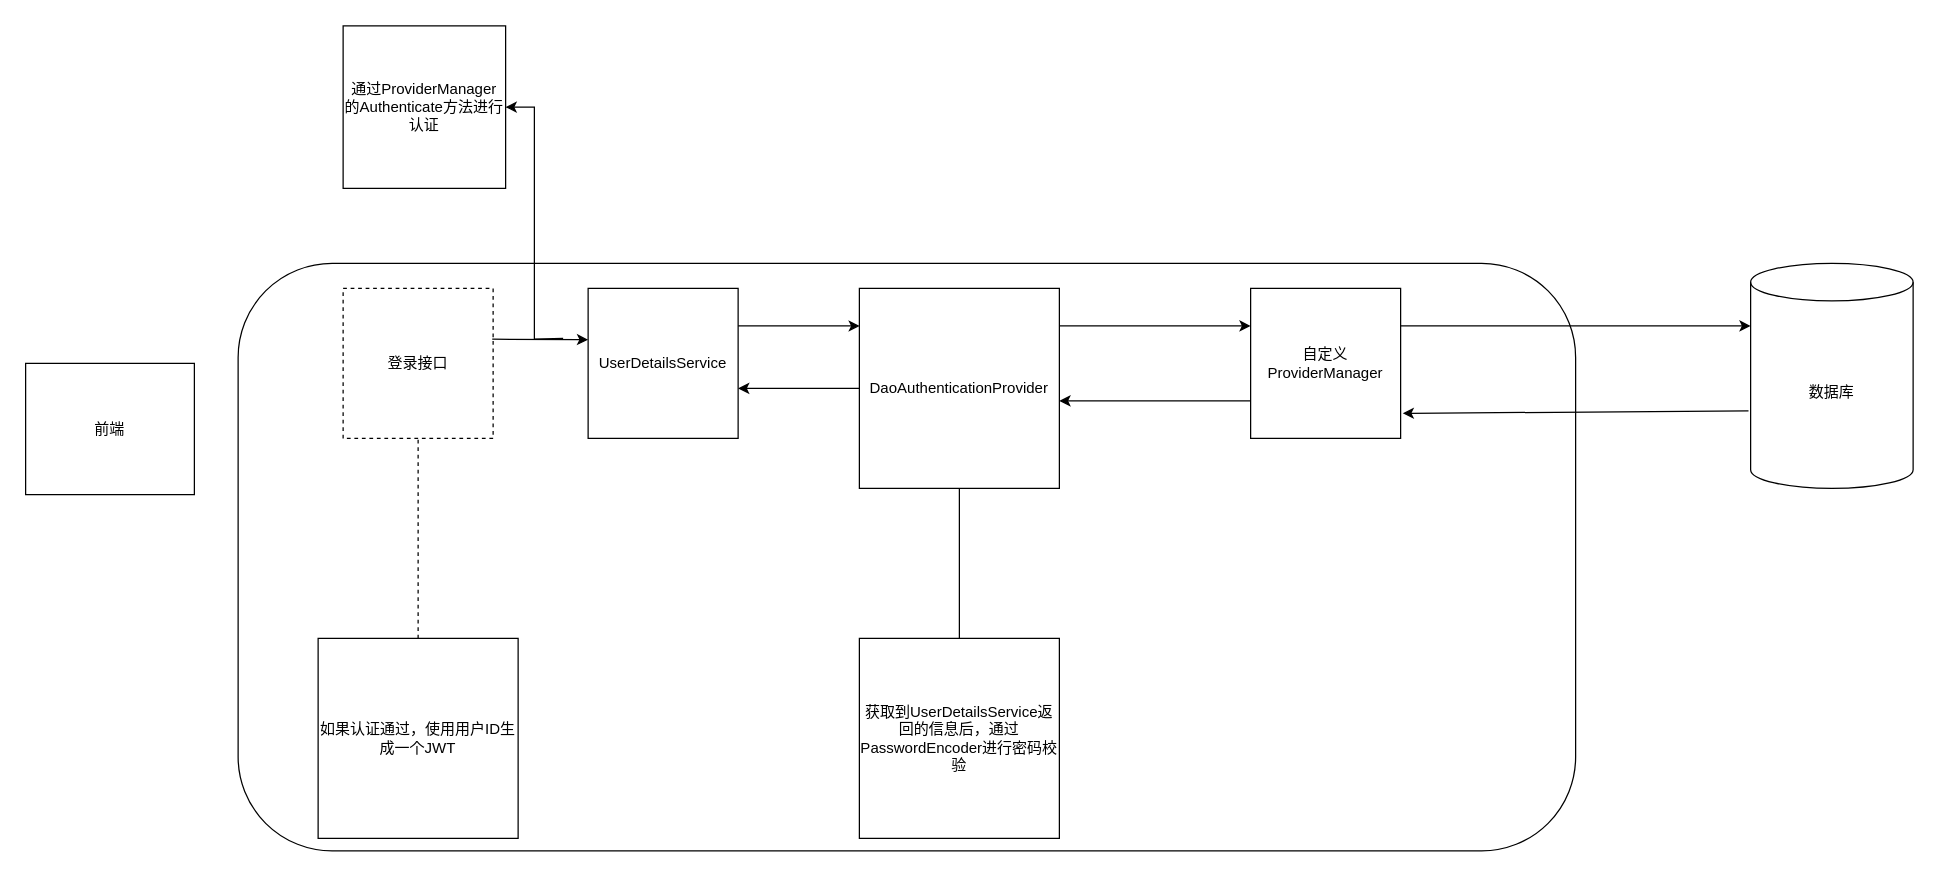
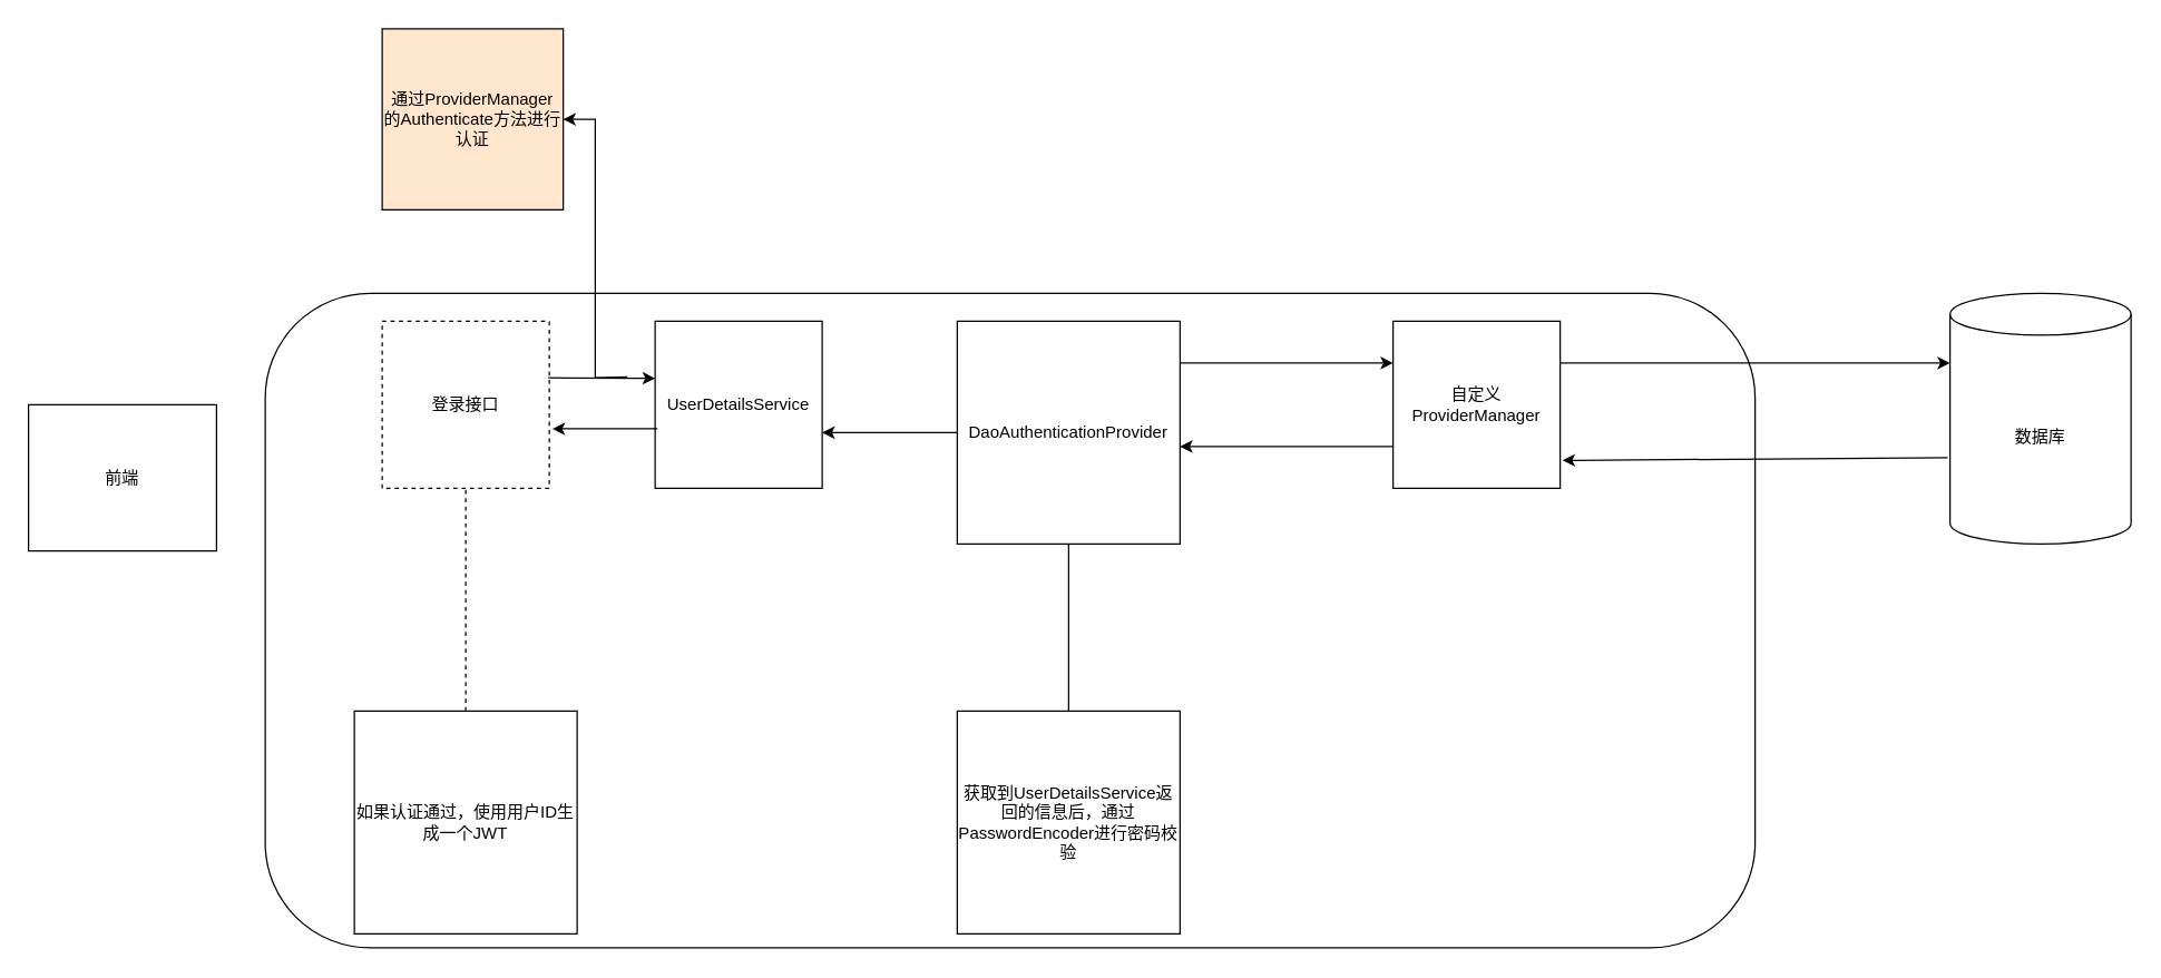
  <mxCell id="0" />
  <mxCell id="1" parent="0" />
  <mxCell id="2" value="前端" style="whiteSpace=wrap;html=1;aspect=fixed;" vertex="1" parent="1"><mxGeometry x="20" y="290" width="135" height="105" as="geometry" /></mxCell>
  <mxCell id="3" value="" style="rounded=1;whiteSpace=wrap;html=1;arcSize=16;" vertex="1" parent="1"><mxGeometry x="190" y="210" width="1070" height="470" as="geometry" /></mxCell>
  <mxCell id="4" style="edgeStyle=orthogonalEdgeStyle;rounded=0;orthogonalLoop=1;jettySize=auto;html=1;entryX=1;entryY=0.5;entryDx=0;entryDy=0;" edge="1" parent="1" target="22"><mxGeometry relative="1" as="geometry"><mxPoint x="450" y="270" as="sourcePoint" /></mxGeometry></mxCell>
  <mxCell id="5" value="登录接口" style="whiteSpace=wrap;html=1;aspect=fixed;dashed=1;" vertex="1" parent="1"><mxGeometry x="274" y="230" width="120" height="120" as="geometry" /></mxCell>
  <mxCell id="6" value="UserDetailsService" style="whiteSpace=wrap;html=1;aspect=fixed;" vertex="1" parent="1"><mxGeometry x="470" y="230" width="120" height="120" as="geometry" /></mxCell>
  <mxCell id="7" value="DaoAuthenticationProvider" style="whiteSpace=wrap;html=1;aspect=fixed;" vertex="1" parent="1"><mxGeometry x="687" y="230" width="160" height="160" as="geometry" /></mxCell>
  <mxCell id="8" value="自定义&lt;div&gt;ProviderManager&lt;/div&gt;" style="whiteSpace=wrap;html=1;aspect=fixed;" vertex="1" parent="1"><mxGeometry x="1000" y="230" width="120" height="120" as="geometry" /></mxCell>
  <mxCell id="9" value="获取到UserDetailsService返回的信息后，通过PasswordEncoder进行密码校验" style="whiteSpace=wrap;html=1;aspect=fixed;" vertex="1" parent="1"><mxGeometry x="687" y="510" width="160" height="160" as="geometry" /></mxCell>
  <mxCell id="10" value="如果认证通过，使用用户ID生成一个JWT" style="whiteSpace=wrap;html=1;aspect=fixed;direction=south;" vertex="1" parent="1"><mxGeometry x="254" y="510" width="160" height="160" as="geometry" /></mxCell>
  <mxCell id="11" value="" style="endArrow=none;html=1;rounded=0;entryX=0.5;entryY=1;entryDx=0;entryDy=0;dashed=1;" edge="1" parent="1" source="10" target="5"><mxGeometry width="50" height="50" relative="1" as="geometry"><mxPoint x="320" y="420" as="sourcePoint" /><mxPoint x="370" y="370" as="targetPoint" /></mxGeometry></mxCell>
  <mxCell id="12" value="" style="endArrow=none;html=1;rounded=0;exitX=0.5;exitY=1;exitDx=0;exitDy=0;" edge="1" parent="1" source="7" target="9"><mxGeometry width="50" height="50" relative="1" as="geometry"><mxPoint x="760" y="450" as="sourcePoint" /><mxPoint x="810" y="400" as="targetPoint" /></mxGeometry></mxCell>
  <mxCell id="13" value="" style="endArrow=classic;html=1;rounded=0;exitX=0.994;exitY=0.339;exitDx=0;exitDy=0;exitPerimeter=0;" edge="1" parent="1" source="5"><mxGeometry width="50" height="50" relative="1" as="geometry"><mxPoint x="390" y="320" as="sourcePoint" /><mxPoint x="470" y="271" as="targetPoint" /></mxGeometry></mxCell>
- <mxCell id="14" value="" style="endArrow=classic;html=1;rounded=0;exitX=1;exitY=0.25;exitDx=0;exitDy=0;entryX=0.002;entryY=0.188;entryDx=0;entryDy=0;entryPerimeter=0;" edge="1" parent="1" source="6" target="7"><mxGeometry width="50" height="50" relative="1" as="geometry"><mxPoint x="403" y="281" as="sourcePoint" /><mxPoint x="480" y="281" as="targetPoint" /></mxGeometry></mxCell>
  <mxCell id="15" value="" style="endArrow=classic;html=1;rounded=0;exitX=1;exitY=0.25;exitDx=0;exitDy=0;entryX=0;entryY=0.25;entryDx=0;entryDy=0;" edge="1" parent="1" target="8"><mxGeometry width="50" height="50" relative="1" as="geometry"><mxPoint x="847" y="260" as="sourcePoint" /><mxPoint x="1247" y="250" as="targetPoint" /></mxGeometry></mxCell>
  <mxCell id="16" value="数据库" style="shape=cylinder3;whiteSpace=wrap;html=1;boundedLbl=1;backgroundOutline=1;size=15;" vertex="1" parent="1"><mxGeometry x="1400" y="210" width="130" height="180" as="geometry" /></mxCell>
  <mxCell id="17" value="" style="endArrow=classic;html=1;rounded=0;exitX=1;exitY=0.25;exitDx=0;exitDy=0;" edge="1" parent="1" source="8"><mxGeometry width="50" height="50" relative="1" as="geometry"><mxPoint x="1180" y="290" as="sourcePoint" /><mxPoint x="1400" y="260" as="targetPoint" /></mxGeometry></mxCell>
+ <mxCell id="18" value="" style="endArrow=classic;html=1;rounded=0;entryX=1.019;entryY=0.644;entryDx=0;entryDy=0;entryPerimeter=0;exitX=0.014;exitY=0.644;exitDx=0;exitDy=0;exitPerimeter=0;" edge="1" parent="1" source="6" target="5"><mxGeometry width="50" height="50" relative="1" as="geometry"><mxPoint x="440" y="430" as="sourcePoint" /><mxPoint x="490" y="380" as="targetPoint" /></mxGeometry></mxCell>
  <mxCell id="19" value="" style="endArrow=classic;html=1;rounded=0;" edge="1" parent="1" source="7"><mxGeometry width="50" height="50" relative="1" as="geometry"><mxPoint x="482" y="317" as="sourcePoint" /><mxPoint x="590" y="310" as="targetPoint" /></mxGeometry></mxCell>
  <mxCell id="20" value="" style="endArrow=classic;html=1;rounded=0;" edge="1" parent="1"><mxGeometry width="50" height="50" relative="1" as="geometry"><mxPoint x="1000" y="320" as="sourcePoint" /><mxPoint x="847" y="320" as="targetPoint" /></mxGeometry></mxCell>
  <mxCell id="21" value="" style="endArrow=classic;html=1;rounded=0;exitX=-0.013;exitY=0.656;exitDx=0;exitDy=0;exitPerimeter=0;entryX=1.014;entryY=0.833;entryDx=0;entryDy=0;entryPerimeter=0;" edge="1" parent="1" source="16" target="8"><mxGeometry width="50" height="50" relative="1" as="geometry"><mxPoint x="1010" y="330" as="sourcePoint" /><mxPoint x="1130" y="330" as="targetPoint" /></mxGeometry></mxCell>
- <mxCell id="22" value="通过ProviderManager的Authenticate方法进行认证" style="whiteSpace=wrap;html=1;aspect=fixed;" vertex="1" parent="1"><mxGeometry x="274" y="20" width="130" height="130" as="geometry" /></mxCell>
+ <mxCell id="22" value="通过ProviderManager的Authenticate方法进行认证" style="whiteSpace=wrap;html=1;aspect=fixed;fillColor=#ffe6cc;" vertex="1" parent="1"><mxGeometry x="274" y="20" width="130" height="130" as="geometry" /></mxCell>
